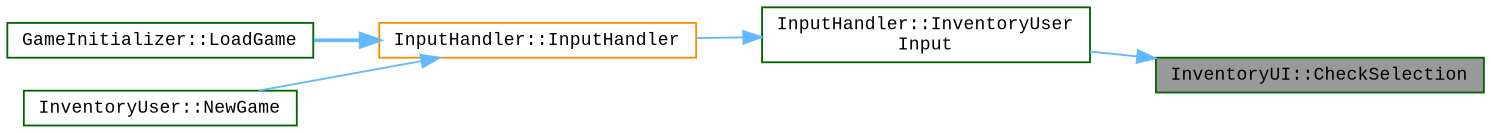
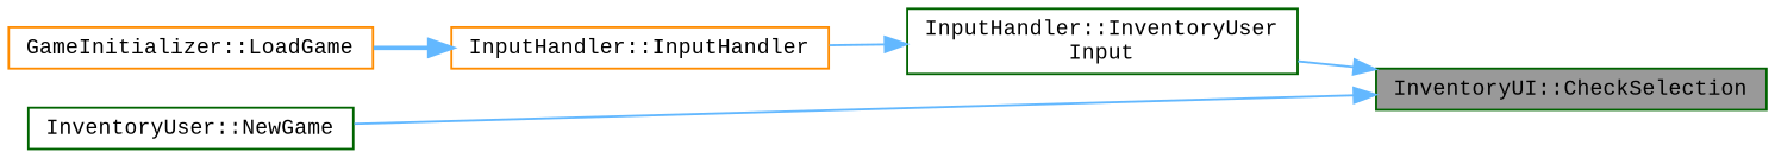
  digraph {
    fontname="Liberation Mono"
    rankdir=RL
    node [color=darkgreen fillcolor=white fontname="Liberation Mono" fontsize=10 shape=box style=filled]
    edge [color=steelblue1 dir=back fontname="Liberation Mono" fontsize=10 labelfontname=Helvetica labelfontsize=10 style=solid]
    n1 [fillcolor=grey60 fontcolor=black height=0.2 label="InventoryUI::CheckSelection" width=0.4]
    n2 [height=0.2 label="InputHandler::InventoryUser\lInput" width=0.4]
    n3 [color=darkorange height=0.2 label="InputHandler::InputHandler" width=0.4]
-   n4 [height=0.2 label="GameInitializer::LoadGame" width=0.4]
+   n4 [color=darkorange height=0.2 label="GameInitializer::LoadGame" width=0.4]
    n5 [height=0.2 label="InventoryUser::NewGame" width=0.4]
    n1 -> n2
    n2 -> n3
    n3 -> n4 [style=bold]
-   n3 -> n5
+   n1 -> n5
  }
